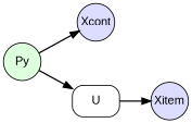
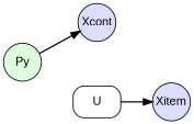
  digraph {
    nodesep=0.7
    rankdir=LR
    node [fillcolor="#DDDDFF" fixedsize=true fontname=Arial shape=circle style=filled]
    edge [color=black fontname=Arial fontsize=11 penwidth=1.5 weight=1]
    n1 [label=Xcont width=0.6]
    n2 [label=Xitem width=0.6]
    n3 [fillcolor="#DDFFDD" label=Py width=0.6]
    n4 [label=U shape=box style=rounded fillcolor="" fixedsize=""]
    subgraph sub_1 {
      n1
      n2
    }
    subgraph sub_2 {
      n3
    }
    subgraph sub_3 {
      n4
    }
    n3 -> n1
-   n3 -> n4
    n4 -> n2
  }
